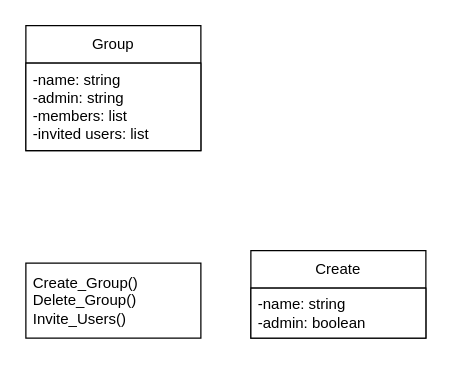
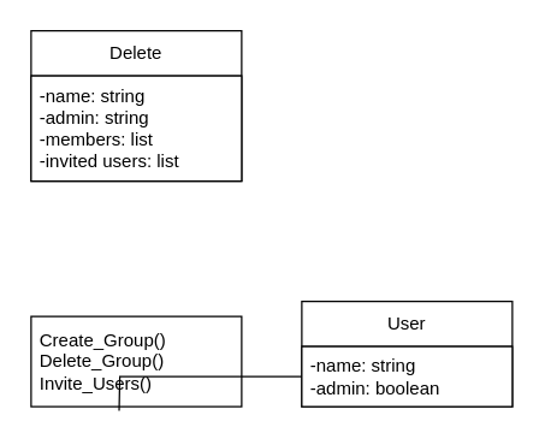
  <mxCell id="0" />
  <mxCell id="1" parent="0" />
- <mxCell id="2" value="Group" style="swimlane;fontStyle=0;childLayout=stackLayout;horizontal=1;startSize=30;horizontalStack=0;resizeParent=1;resizeParentMax=0;resizeLast=0;collapsible=1;marginBottom=0;whiteSpace=wrap;html=1;strokeColor=default;" vertex="1" parent="1"><mxGeometry x="20" y="20" width="140" height="100" as="geometry" /></mxCell>
+ <mxCell id="2" value="Delete" style="swimlane;fontStyle=0;childLayout=stackLayout;horizontal=1;startSize=30;horizontalStack=0;resizeParent=1;resizeParentMax=0;resizeLast=0;collapsible=1;marginBottom=0;whiteSpace=wrap;html=1;strokeColor=default;" vertex="1" parent="1"><mxGeometry x="20" y="20" width="140" height="100" as="geometry" /></mxCell>
  <mxCell id="3" value="-name: string&lt;div&gt;-admin: string&lt;/div&gt;&lt;div&gt;-members: list&lt;/div&gt;&lt;div&gt;-invited users: list&lt;/div&gt;" style="text;strokeColor=#000000;fillColor=default;align=left;verticalAlign=middle;spacingLeft=4;spacingRight=4;overflow=hidden;points=[[0,0.5],[1,0.5]];portConstraint=eastwest;rotatable=0;whiteSpace=wrap;html=1;" vertex="1" parent="2"><mxGeometry y="30" width="140" height="70" as="geometry" /></mxCell>
  <mxCell id="4" value="Create_Group()&lt;div&gt;Delete_Group()&lt;/div&gt;&lt;div&gt;Invite_Users()&lt;/div&gt;" style="text;strokeColor=default;fillColor=none;align=left;verticalAlign=middle;spacingLeft=4;spacingRight=4;overflow=hidden;points=[[0,0.5],[1,0.5]];portConstraint=eastwest;rotatable=0;whiteSpace=wrap;html=1;" vertex="1" parent="1"><mxGeometry x="20" y="210" width="140" height="60" as="geometry" /></mxCell>
- <mxCell id="5" value="Create" style="swimlane;fontStyle=0;childLayout=stackLayout;horizontal=1;startSize=30;horizontalStack=0;resizeParent=1;resizeParentMax=0;resizeLast=0;collapsible=1;marginBottom=0;whiteSpace=wrap;html=1;strokeColor=default;" vertex="1" parent="1"><mxGeometry x="200" y="200" width="140" height="70" as="geometry" /></mxCell>
+ <mxCell id="5" value="User" style="swimlane;fontStyle=0;childLayout=stackLayout;horizontal=1;startSize=30;horizontalStack=0;resizeParent=1;resizeParentMax=0;resizeLast=0;collapsible=1;marginBottom=0;whiteSpace=wrap;html=1;strokeColor=default;" vertex="1" parent="1"><mxGeometry x="200" y="200" width="140" height="70" as="geometry" /></mxCell>
  <mxCell id="6" value="-name: string&lt;div&gt;-admin: boolean&lt;/div&gt;" style="text;strokeColor=#000000;fillColor=default;align=left;verticalAlign=middle;spacingLeft=4;spacingRight=4;overflow=hidden;points=[[0,0.5],[1,0.5]];portConstraint=eastwest;rotatable=0;whiteSpace=wrap;html=1;" vertex="1" parent="5"><mxGeometry y="30" width="140" height="40" as="geometry" /></mxCell>
+ <mxCell id="7" value="" style="endArrow=none;html=1;rounded=0;entryX=0;entryY=0.5;entryDx=0;entryDy=0;exitX=0.418;exitY=1.045;exitDx=0;exitDy=0;exitPerimeter=0;" edge="1" parent="1" source="4" target="6"><mxGeometry width="50" height="50" relative="1" as="geometry"><mxPoint x="230" y="220" as="sourcePoint" /><mxPoint x="290" y="250" as="targetPoint" /><Array as="points"><mxPoint x="79" y="250" /></Array></mxGeometry></mxCell>
